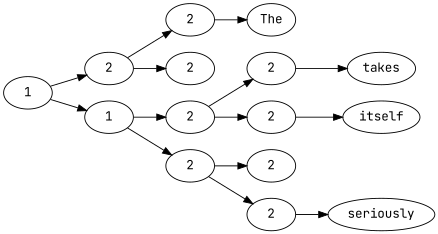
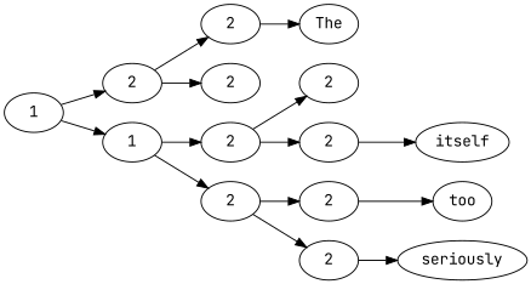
  digraph {
    fontname="JetBrains Mono"
    rankdir=LR
    node [fontname="JetBrains Mono"]
    edge [fontname="JetBrains Mono"]
    n1 [label=1]
    n2 [label=2]
    n3 [label=1]
    n4 [label=2]
    n5 [label=2]
    n6 [label=2]
    n7 [label=2]
    n8 [label=The]
    n9 [label=2]
    n10 [label=2]
    n11 [label=2]
    n12 [label=2]
-   n13 [label=takes]
    n14 [label=itself]
+   n15 [label=too]
    n16 [label=seriously]
    n1 -> n2
    n1 -> n3
    n2 -> n4
    n2 -> n5
    n3 -> n6
    n3 -> n7
    n4 -> n8
    n6 -> n9
    n6 -> n10
    n7 -> n11
    n7 -> n12
-   n9 -> n13
    n10 -> n14
+   n11 -> n15
    n12 -> n16
  }
